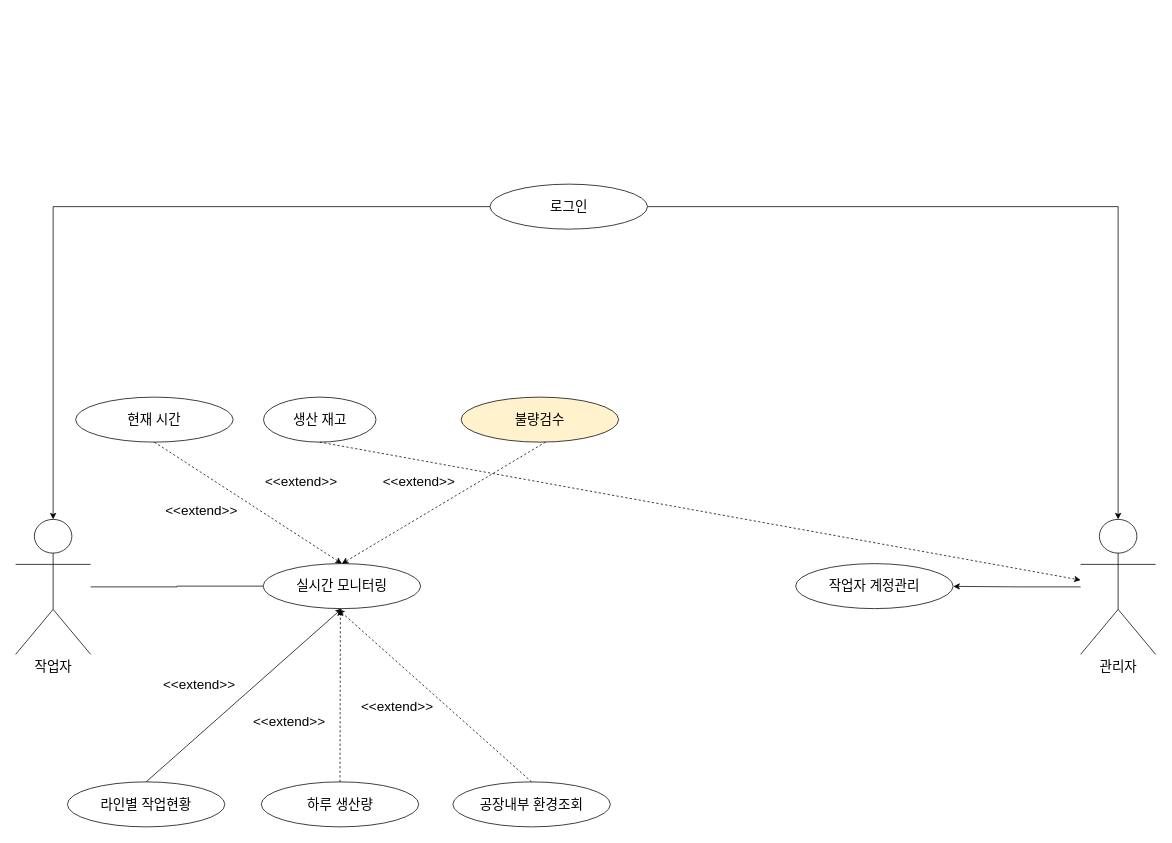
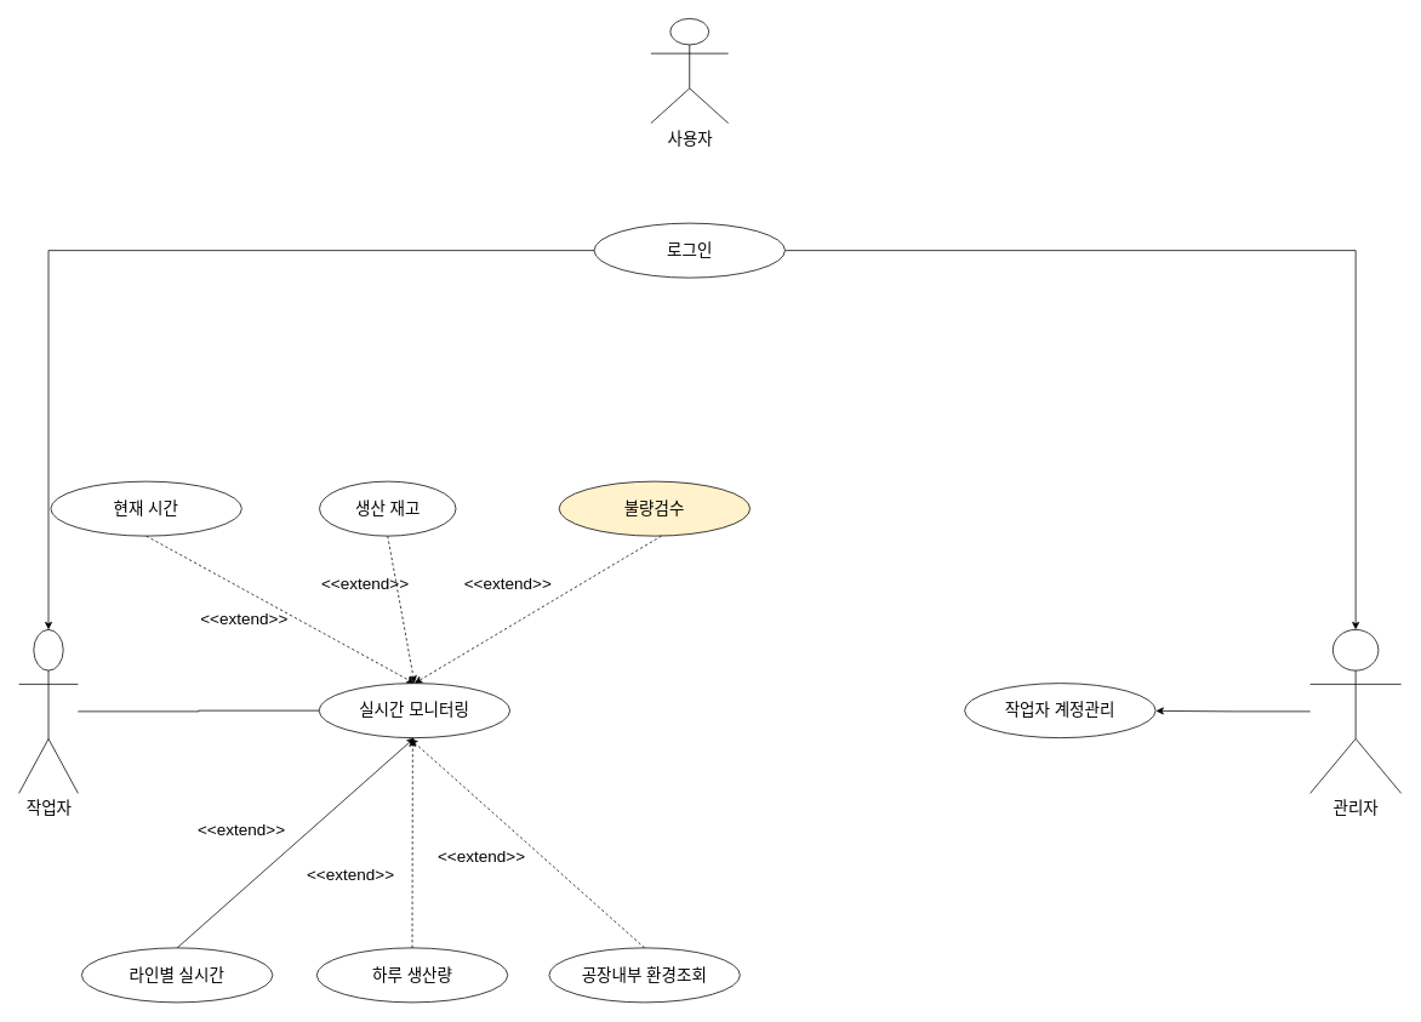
  <mxCell id="0" />
  <mxCell id="1" parent="0" />
  <mxCell id="2" style="edgeStyle=orthogonalEdgeStyle;rounded=0;orthogonalLoop=1;jettySize=auto;html=1;entryX=0;entryY=0.5;entryDx=0;entryDy=0;fontSize=18;endArrow=none;" edge="1" parent="1" source="3" target="7"><mxGeometry relative="1" as="geometry" /></mxCell>
- <mxCell id="3" value="작업자&lt;br style=&quot;font-size: 18px;&quot;&gt;" style="shape=umlActor;verticalLabelPosition=bottom;labelBackgroundColor=#ffffff;verticalAlign=top;html=1;fontSize=18;" vertex="1" parent="1"><mxGeometry x="20" y="692" width="100" height="180" as="geometry" /></mxCell>
+ <mxCell id="3" value="작업자&lt;br style=&quot;font-size: 18px;&quot;&gt;" style="shape=umlActor;verticalLabelPosition=bottom;labelBackgroundColor=#ffffff;verticalAlign=top;html=1;fontSize=18;" vertex="1" parent="1"><mxGeometry x="20" y="692" width="65" height="180" as="geometry" /></mxCell>
  <mxCell id="4" style="edgeStyle=orthogonalEdgeStyle;rounded=0;orthogonalLoop=1;jettySize=auto;html=1;entryX=1;entryY=0.5;entryDx=0;entryDy=0;fontSize=18;" edge="1" parent="1" source="5"><mxGeometry relative="1" as="geometry"><mxPoint x="1270.333" y="781.333" as="targetPoint" /></mxGeometry></mxCell>
  <mxCell id="5" value="관리자" style="shape=umlActor;verticalLabelPosition=bottom;labelBackgroundColor=#ffffff;verticalAlign=top;html=1;fontSize=18;" vertex="1" parent="1"><mxGeometry x="1440" y="692" width="100" height="180" as="geometry" /></mxCell>
+ <mxCell id="6" value="사용자&lt;br style=&quot;font-size: 18px;&quot;&gt;" style="shape=umlActor;verticalLabelPosition=bottom;labelBackgroundColor=#ffffff;verticalAlign=top;html=1;fontSize=18;" vertex="1" parent="1"><mxGeometry x="715" y="20" width="85" height="115" as="geometry" /></mxCell>
  <mxCell id="7" value="실시간 모니터링" style="ellipse;whiteSpace=wrap;html=1;fontSize=18;" vertex="1" parent="1"><mxGeometry x="350" y="751" width="210" height="60" as="geometry" /></mxCell>
- <mxCell id="8" value="라인별 작업현황" style="ellipse;whiteSpace=wrap;html=1;fontSize=18;" vertex="1" parent="1"><mxGeometry x="89" y="1042" width="210" height="60" as="geometry" /></mxCell>
+ <mxCell id="8" value="라인별 실시간" style="ellipse;whiteSpace=wrap;html=1;fontSize=18;" vertex="1" parent="1"><mxGeometry x="89" y="1042" width="210" height="60" as="geometry" /></mxCell>
  <mxCell id="9" value="하루 생산량" style="ellipse;whiteSpace=wrap;html=1;fontSize=18;" vertex="1" parent="1"><mxGeometry x="347.5" y="1042" width="210" height="60" as="geometry" /></mxCell>
  <mxCell id="10" value="공장내부 환경조회" style="ellipse;whiteSpace=wrap;html=1;fontSize=18;" vertex="1" parent="1"><mxGeometry x="603" y="1042" width="210" height="60" as="geometry" /></mxCell>
- <mxCell id="11" value="현재 시간" style="ellipse;whiteSpace=wrap;html=1;fontSize=18;" vertex="1" parent="1"><mxGeometry x="100" y="529" width="210" height="60" as="geometry" /></mxCell>
+ <mxCell id="11" value="현재 시간" style="ellipse;whiteSpace=wrap;html=1;fontSize=18;" vertex="1" parent="1"><mxGeometry x="55" y="529" width="210" height="60" as="geometry" /></mxCell>
  <mxCell id="12" value="생산 재고" style="ellipse;whiteSpace=wrap;html=1;fontSize=18;" vertex="1" parent="1"><mxGeometry x="350.5" y="529" width="150" height="60" as="geometry" /></mxCell>
  <mxCell id="13" value="불량검수" style="ellipse;whiteSpace=wrap;html=1;fontSize=18;fillColor=#fff2cc;" vertex="1" parent="1"><mxGeometry x="614" y="529" width="210" height="60" as="geometry" /></mxCell>
  <mxCell id="14" value="" style="endArrow=classic;html=1;fontSize=18;exitX=0.5;exitY=0;exitDx=0;exitDy=0;entryX=0.5;entryY=1;entryDx=0;entryDy=0;dashed=0;" edge="1" parent="1" source="8" target="7"><mxGeometry width="50" height="50" relative="1" as="geometry"><mxPoint x="20" y="1172" as="sourcePoint" /><mxPoint x="70" y="1122" as="targetPoint" /></mxGeometry></mxCell>
  <mxCell id="15" value="" style="endArrow=classic;html=1;dashed=1;fontSize=18;exitX=0.5;exitY=0;exitDx=0;exitDy=0;" edge="1" parent="1" source="9"><mxGeometry width="50" height="50" relative="1" as="geometry"><mxPoint x="20" y="1172" as="sourcePoint" /><mxPoint x="453" y="812" as="targetPoint" /></mxGeometry></mxCell>
  <mxCell id="16" value="" style="endArrow=classic;html=1;dashed=1;fontSize=18;exitX=0.5;exitY=0;exitDx=0;exitDy=0;" edge="1" parent="1" source="10"><mxGeometry width="50" height="50" relative="1" as="geometry"><mxPoint x="20" y="1172" as="sourcePoint" /><mxPoint x="450" y="812" as="targetPoint" /></mxGeometry></mxCell>
  <mxCell id="17" value="&amp;lt;&amp;lt;extend&amp;gt;&amp;gt;" style="text;html=1;strokeColor=none;fillColor=none;align=center;verticalAlign=middle;whiteSpace=wrap;rounded=0;fontSize=18;" vertex="1" parent="1"><mxGeometry x="205" y="902" width="120" height="20" as="geometry" /></mxCell>
  <mxCell id="18" value="&amp;lt;&amp;lt;extend&amp;gt;&amp;gt;" style="text;html=1;strokeColor=none;fillColor=none;align=center;verticalAlign=middle;whiteSpace=wrap;rounded=0;fontSize=18;" vertex="1" parent="1"><mxGeometry x="325" y="952" width="120" height="20" as="geometry" /></mxCell>
  <mxCell id="19" value="&amp;lt;&amp;lt;extend&amp;gt;&amp;gt;" style="text;html=1;strokeColor=none;fillColor=none;align=center;verticalAlign=middle;whiteSpace=wrap;rounded=0;fontSize=18;" vertex="1" parent="1"><mxGeometry x="468.5" y="932" width="120" height="20" as="geometry" /></mxCell>
  <mxCell id="20" value="" style="endArrow=classic;html=1;dashed=1;fontSize=18;exitX=0.5;exitY=1;exitDx=0;exitDy=0;entryX=0.5;entryY=0;entryDx=0;entryDy=0;" edge="1" parent="1" source="11" target="7"><mxGeometry width="50" height="50" relative="1" as="geometry"><mxPoint x="20" y="1172" as="sourcePoint" /><mxPoint x="70" y="1122" as="targetPoint" /></mxGeometry></mxCell>
- <mxCell id="21" value="" style="endArrow=classic;html=1;dashed=1;fontSize=18;exitX=0.5;exitY=1;exitDx=0;exitDy=0;" edge="1" parent="1" source="12" target="5"><mxGeometry width="50" height="50" relative="1" as="geometry"><mxPoint x="246" y="599" as="sourcePoint" /><mxPoint x="496" y="761" as="targetPoint" /></mxGeometry></mxCell>
+ <mxCell id="21" value="" style="endArrow=classic;html=1;dashed=1;fontSize=18;exitX=0.5;exitY=1;exitDx=0;exitDy=0;entryX=0.5;entryY=0;entryDx=0;entryDy=0;" edge="1" parent="1" source="12" target="7"><mxGeometry width="50" height="50" relative="1" as="geometry"><mxPoint x="246" y="599" as="sourcePoint" /><mxPoint x="496" y="761" as="targetPoint" /></mxGeometry></mxCell>
  <mxCell id="22" value="" style="endArrow=classic;html=1;dashed=1;fontSize=18;exitX=0.5;exitY=1;exitDx=0;exitDy=0;entryX=0.5;entryY=0;entryDx=0;entryDy=0;" edge="1" parent="1" target="7"><mxGeometry width="50" height="50" relative="1" as="geometry"><mxPoint x="726.5" y="589" as="sourcePoint" /><mxPoint x="719" y="751" as="targetPoint" /></mxGeometry></mxCell>
  <mxCell id="23" value="&amp;lt;&amp;lt;extend&amp;gt;&amp;gt;" style="text;html=1;strokeColor=none;fillColor=none;align=center;verticalAlign=middle;whiteSpace=wrap;rounded=0;fontSize=18;" vertex="1" parent="1"><mxGeometry x="208" y="670" width="120" height="20" as="geometry" /></mxCell>
  <mxCell id="24" value="&amp;lt;&amp;lt;extend&amp;gt;&amp;gt;" style="text;html=1;strokeColor=none;fillColor=none;align=center;verticalAlign=middle;whiteSpace=wrap;rounded=0;fontSize=18;" vertex="1" parent="1"><mxGeometry x="340.5" y="632" width="120" height="20" as="geometry" /></mxCell>
  <mxCell id="25" value="&amp;lt;&amp;lt;extend&amp;gt;&amp;gt;" style="text;html=1;strokeColor=none;fillColor=none;align=center;verticalAlign=middle;whiteSpace=wrap;rounded=0;fontSize=18;" vertex="1" parent="1"><mxGeometry x="497.5" y="632" width="120" height="20" as="geometry" /></mxCell>
  <mxCell id="26" value="작업자 계정관리" style="ellipse;whiteSpace=wrap;html=1;fontSize=18;" vertex="1" parent="1"><mxGeometry x="1060" y="751" width="210" height="60" as="geometry" /></mxCell>
  <mxCell id="27" style="edgeStyle=orthogonalEdgeStyle;rounded=0;orthogonalLoop=1;jettySize=auto;html=1;entryX=0.5;entryY=0;entryDx=0;entryDy=0;entryPerimeter=0;fontSize=18;" edge="1" parent="1" source="29" target="3"><mxGeometry relative="1" as="geometry" /></mxCell>
  <mxCell id="28" style="edgeStyle=orthogonalEdgeStyle;rounded=0;orthogonalLoop=1;jettySize=auto;html=1;entryX=0.5;entryY=0;entryDx=0;entryDy=0;entryPerimeter=0;fontSize=18;" edge="1" parent="1" source="29" target="5"><mxGeometry relative="1" as="geometry" /></mxCell>
  <mxCell id="29" value="로그인" style="ellipse;whiteSpace=wrap;html=1;fontSize=18;" vertex="1" parent="1"><mxGeometry x="652.5" y="245" width="210" height="60" as="geometry" /></mxCell>
